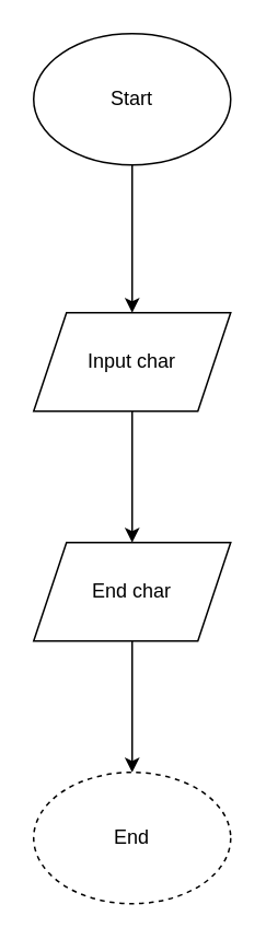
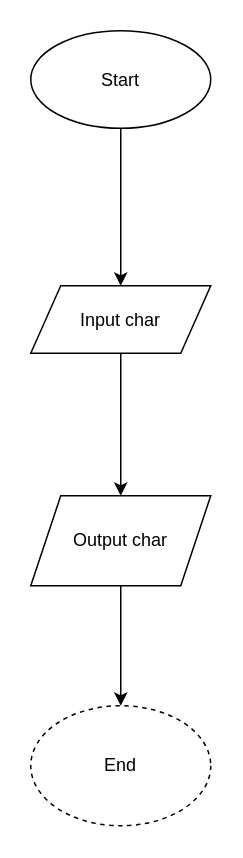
  <mxCell id="0" />
  <mxCell id="1" parent="0" />
  <mxCell id="2" value="" style="edgeStyle=orthogonalEdgeStyle;rounded=0;orthogonalLoop=1;jettySize=auto;html=1;" edge="1" parent="1" source="3" target="5"><mxGeometry relative="1" as="geometry" /></mxCell>
- <mxCell id="3" value="Start" style="ellipse;whiteSpace=wrap;html=1;" vertex="1" parent="1"><mxGeometry x="20" y="20" width="120" height="80" as="geometry" /></mxCell>
+ <mxCell id="3" value="Start" style="ellipse;whiteSpace=wrap;html=1;" vertex="1" parent="1"><mxGeometry x="20" y="20" width="120" height="65" as="geometry" /></mxCell>
  <mxCell id="4" value="" style="edgeStyle=orthogonalEdgeStyle;rounded=0;orthogonalLoop=1;jettySize=auto;html=1;" edge="1" parent="1" source="5" target="7"><mxGeometry relative="1" as="geometry" /></mxCell>
- <mxCell id="5" value="Input char" style="shape=parallelogram;perimeter=parallelogramPerimeter;whiteSpace=wrap;html=1;fixedSize=1;" vertex="1" parent="1"><mxGeometry x="20" y="190" width="120" height="60" as="geometry" /></mxCell>
+ <mxCell id="5" value="Input char" style="shape=parallelogram;perimeter=parallelogramPerimeter;whiteSpace=wrap;html=1;fixedSize=1;" vertex="1" parent="1"><mxGeometry x="20" y="190" width="120" height="45" as="geometry" /></mxCell>
  <mxCell id="6" value="" style="edgeStyle=orthogonalEdgeStyle;rounded=0;orthogonalLoop=1;jettySize=auto;html=1;" edge="1" parent="1" source="7" target="8"><mxGeometry relative="1" as="geometry" /></mxCell>
- <mxCell id="7" value="End char" style="shape=parallelogram;perimeter=parallelogramPerimeter;whiteSpace=wrap;html=1;fixedSize=1;" vertex="1" parent="1"><mxGeometry x="20" y="330" width="120" height="60" as="geometry" /></mxCell>
+ <mxCell id="7" value="Output char" style="shape=parallelogram;perimeter=parallelogramPerimeter;whiteSpace=wrap;html=1;fixedSize=1;" vertex="1" parent="1"><mxGeometry x="20" y="330" width="120" height="60" as="geometry" /></mxCell>
  <mxCell id="8" value="End" style="ellipse;whiteSpace=wrap;html=1;dashed=1;" vertex="1" parent="1"><mxGeometry x="20" y="470" width="120" height="80" as="geometry" /></mxCell>
